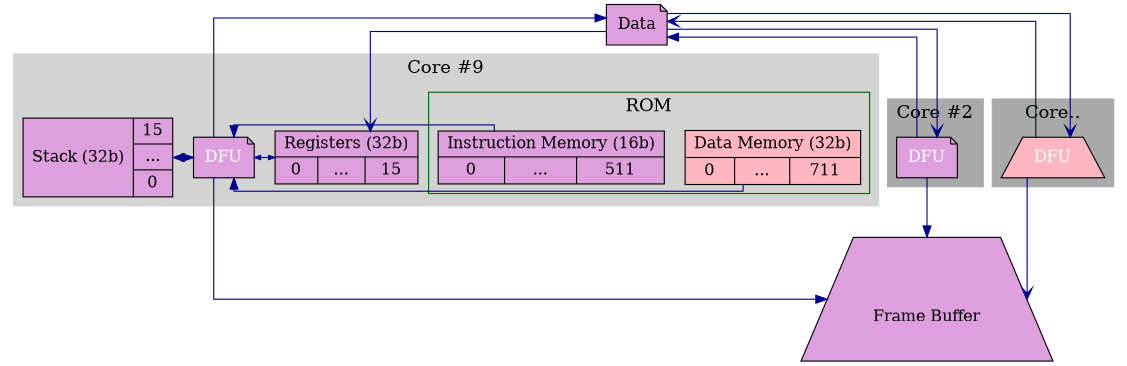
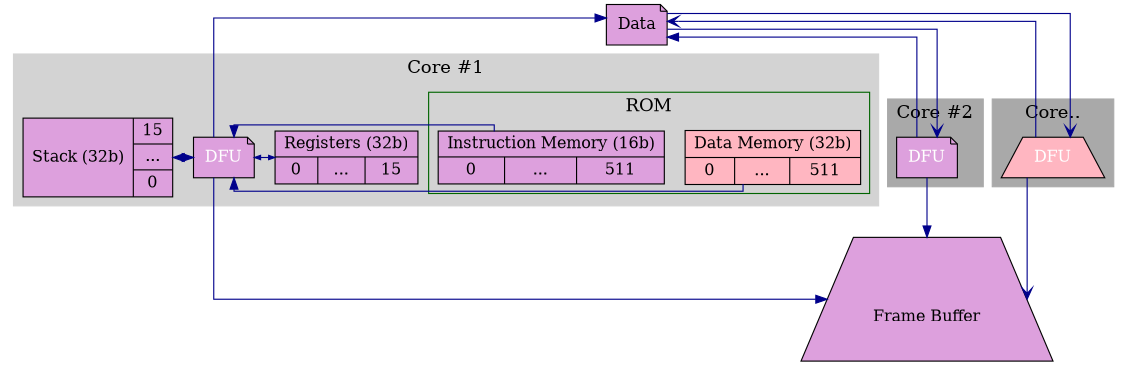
  digraph {
    fontsize=20
    labelloc=top
    splines=Ortho
    node [fillcolor=plum shape=record style=filled]
    edge [color=darkblue]
    n1 [label=Data shape=note]
    n2 [group=g1 label="{Registers (32b)| {0|...|15}}"]
    DFU [color=black fontcolor=white shape=note]
-   n4 [fillcolor=lightpink label="{Data Memory (32b)| {0|...|711}}"]
+   n4 [fillcolor=lightpink label="{Data Memory (32b)| {0|...|511}}"]
    n5 [label="{Instruction Memory (16b)| {0|...|511}}"]
    n6 [group=g1 label="Stack (32b)| {15|...|0}"]
    n7 [color=black fontcolor=white label=DFU shape=note]
    n8 [color=black fillcolor=lightpink fontcolor=white label=DFU shape=trapezium]
    n9 [height=0.1 label="\n\nFrame Buffer" labelfloat=true shape=trapezium]
    subgraph sub_1 {
      rank=source
      n1
    }
    subgraph cluster_2 {
      color=lightgrey
      fontsize=16
-     label="Core #9"
+     label="Core #1"
      style=filled
      n6
      subgraph sub_3 {
        color=lightgrey
        fontsize=16
        label="Core #1"
        style=filled
        n2
      }
      subgraph sub_4 {
        color=lightgrey
        fontsize=16
        label="Core #1"
        style=filled
        DFU
      }
      subgraph cluster_5 {
        color=darkgreen
        fontsize=16
        label=ROM
        style=solid
        n4
        n5
      }
    }
    subgraph cluster_6 {
      color=darkgrey
      fontsize=16
      label="Core #2"
      style=filled
      n7
    }
    subgraph cluster_7 {
      color=darkgrey
      fontsize=16
      label="Core.."
      style=filled
      n8
    }
-   n1 -> n2 [arrowhead=vee]
    n1 -> n7 [arrowhead=vee]
    n1 -> n8 [arrowhead=vee]
    n2 -> DFU [arrowsize=0.55 constraint=false dir=both]
    n2 -> n6 [constraint=false dir=single style=invis]
    DFU -> n1 [arrowhead=normal]
    DFU -> n9 [arrowhead=normal]
    n4 -> DFU [constraint=false dir=single]
    n5 -> DFU [constraint=false dir=single]
    n5 -> n4 [constraint=false dir=single style=invis]
    n6 -> DFU [constraint=false dir=both]
    n6 -> n5 [constraint=false dir=single style=invis]
    n7 -> n1 [arrowhead=normal]
    n7 -> n9 [arrowhead=normal]
    n8 -> n1 [arrowhead=vee]
    n8 -> n9 [arrowhead=vee]
  }
